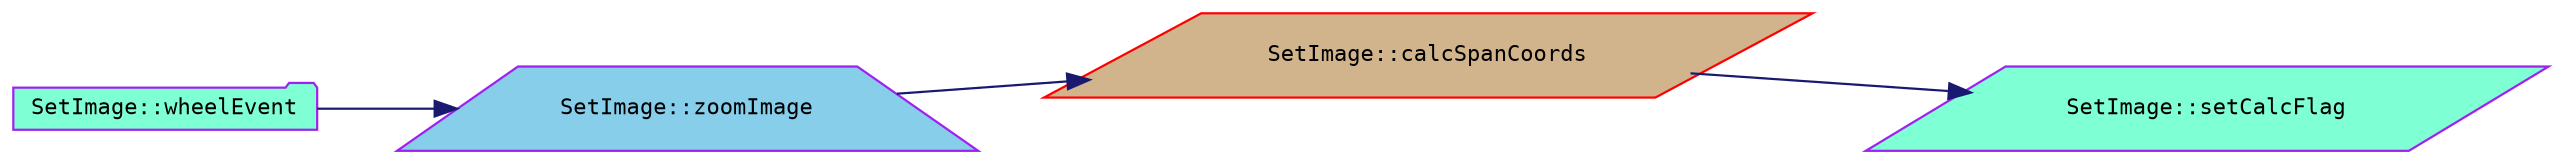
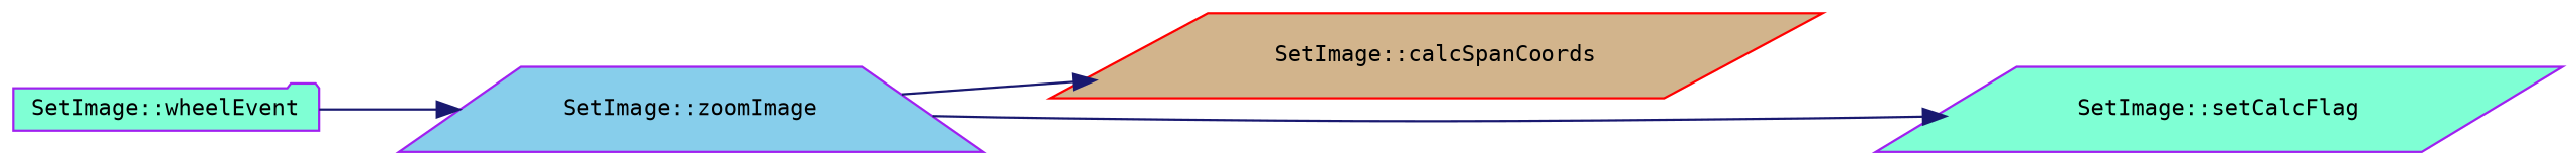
  digraph {
    fontname="DejaVu Sans Mono"
    rankdir=LR
    node [color=purple fillcolor=aquamarine fontname="DejaVu Sans Mono" fontsize=10 shape=parallelogram style=filled]
    edge [arrowhead=normal color=midnightblue fontname="DejaVu Sans Mono" fontsize=10 labelfontname=Helvetica labelfontsize=10 style=solid]
    n1 [fontcolor=black height=0.2 label="SetImage::wheelEvent" shape=folder width=0.4]
    n2 [fillcolor=skyblue height=0.2 label="SetImage::zoomImage" shape=trapezium width=0.4]
    n3 [color=red fillcolor=tan height=0.2 label="SetImage::calcSpanCoords" width=0.4]
    n4 [height=0.2 label="SetImage::setCalcFlag" width=0.4]
    n1 -> n2
    n2 -> n3
-   n3 -> n4
+   n2 -> n4
  }
